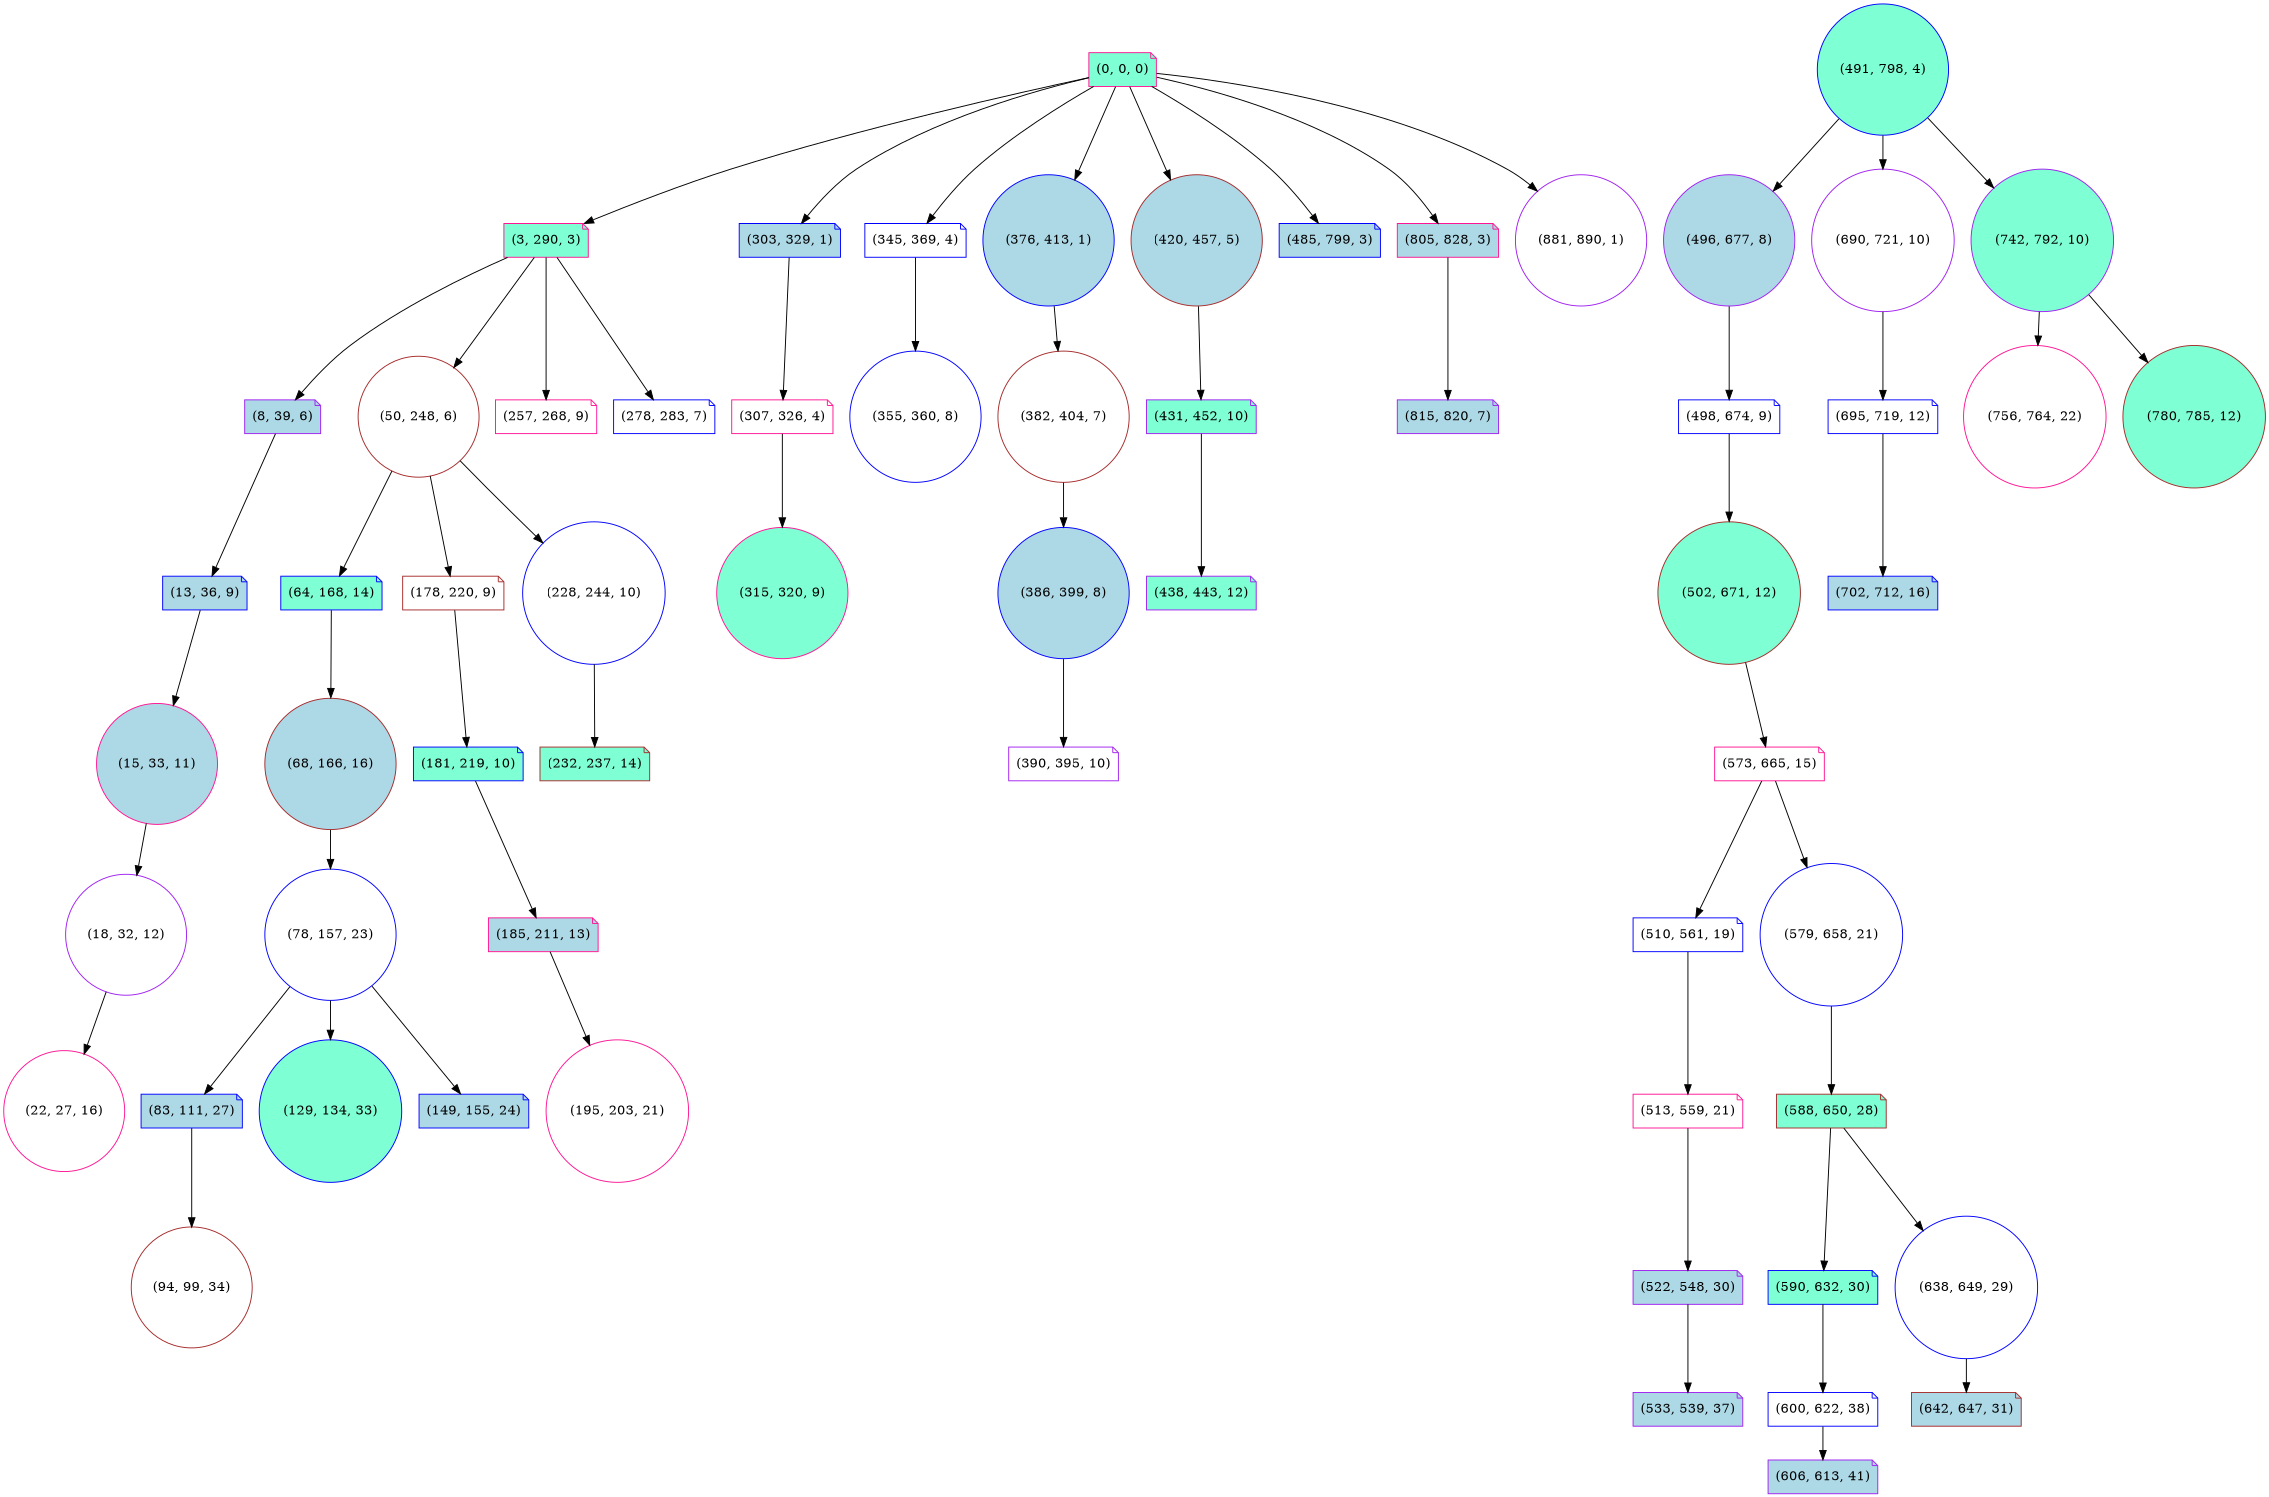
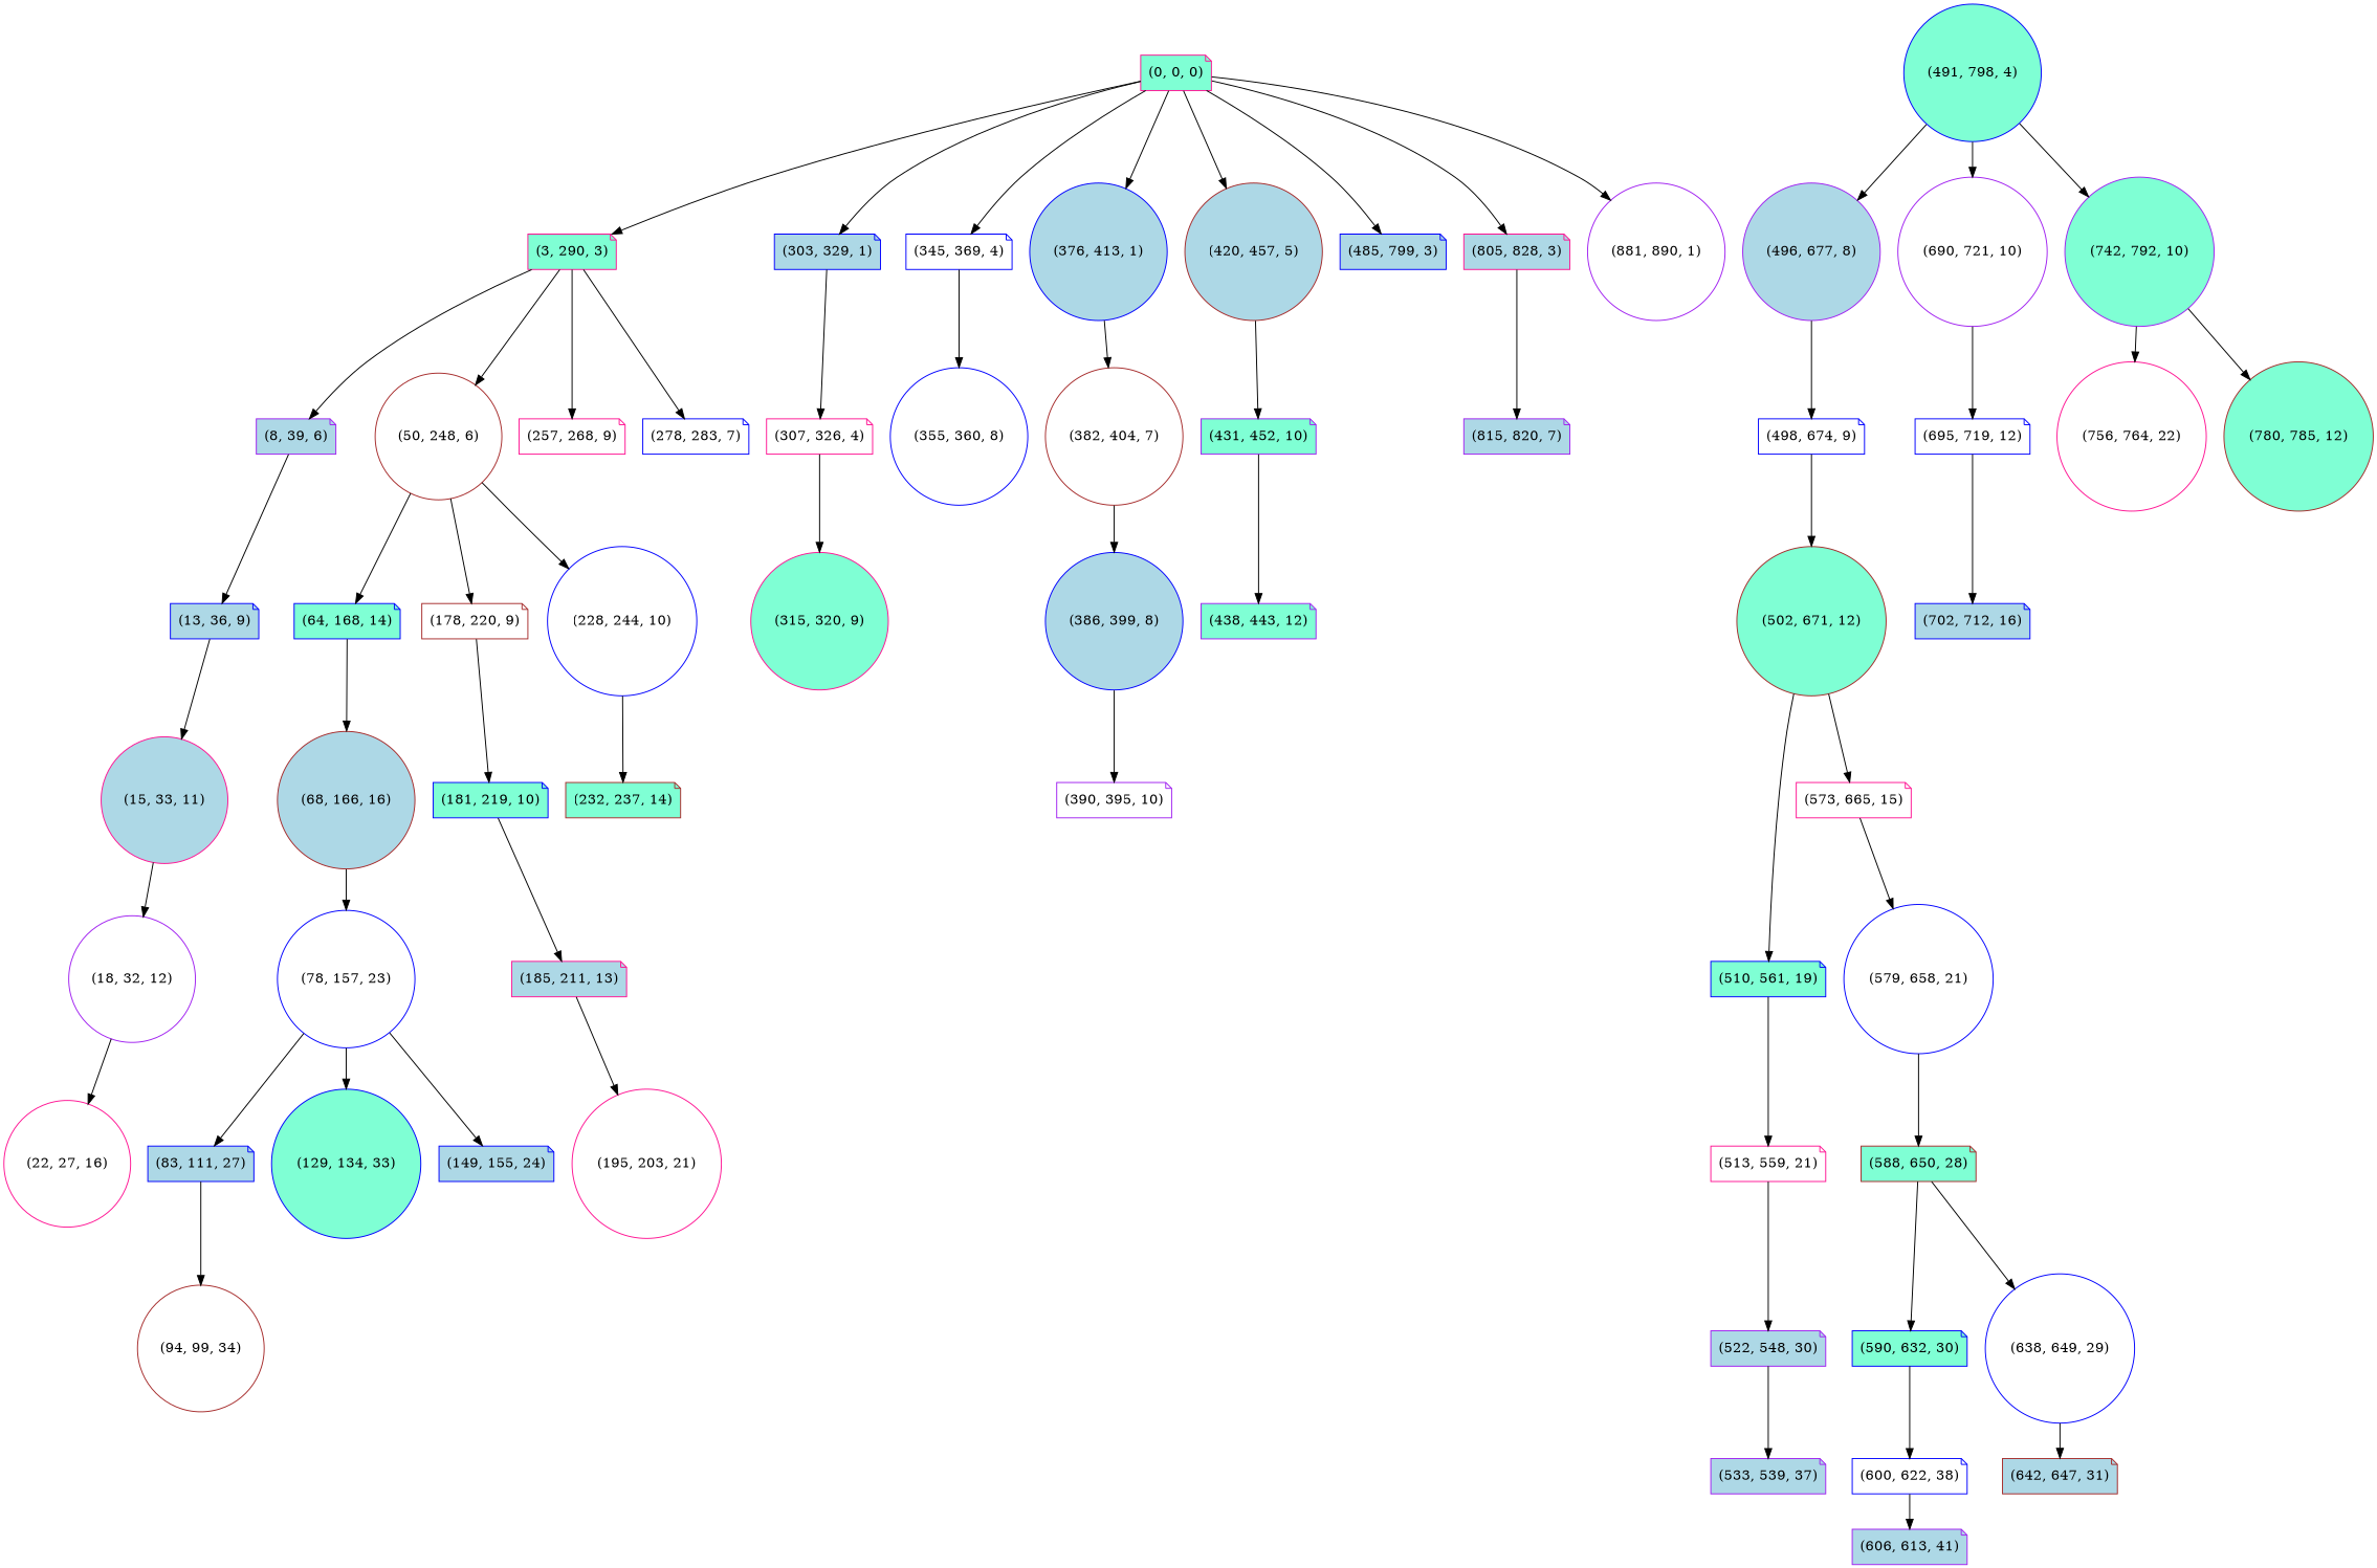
  digraph {
    node [color=blue fillcolor=white shape=note style=filled]
    "(0, 0, 0)" [color=deeppink fillcolor=aquamarine]
    "(3, 290, 3)" [color=deeppink fillcolor=aquamarine]
    "(303, 329, 1)" [fillcolor=lightblue]
    "(345, 369, 4)"
    "(376, 413, 1)" [fillcolor=lightblue shape=circle]
    "(420, 457, 5)" [color=brown fillcolor=lightblue shape=circle]
    "(485, 799, 3)" [fillcolor=lightblue]
    "(805, 828, 3)" [color=deeppink fillcolor=lightblue]
    "(881, 890, 1)" [color=purple shape=circle]
    "(8, 39, 6)" [color=purple fillcolor=lightblue]
    "(50, 248, 6)" [color=brown shape=circle]
    "(257, 268, 9)" [color=deeppink]
    "(278, 283, 7)"
    "(307, 326, 4)" [color=deeppink]
    "(355, 360, 8)" [shape=circle]
    "(382, 404, 7)" [color=brown shape=circle]
    "(431, 452, 10)" [color=purple fillcolor=aquamarine]
    "(815, 820, 7)" [color=purple fillcolor=lightblue]
    "(13, 36, 9)" [fillcolor=lightblue]
    "(64, 168, 14)" [fillcolor=aquamarine]
    "(178, 220, 9)" [color=brown]
    "(228, 244, 10)" [shape=circle]
    "(15, 33, 11)" [color=deeppink fillcolor=lightblue shape=circle]
    "(18, 32, 12)" [color=purple shape=circle]
    "(22, 27, 16)" [color=deeppink shape=circle]
    "(68, 166, 16)" [color=brown fillcolor=lightblue shape=circle]
    "(181, 219, 10)" [fillcolor=aquamarine]
    "(232, 237, 14)" [color=brown fillcolor=aquamarine]
    "(78, 157, 23)" [shape=circle]
    "(83, 111, 27)" [fillcolor=lightblue]
    "(129, 134, 33)" [fillcolor=aquamarine shape=circle]
    "(149, 155, 24)" [fillcolor=lightblue]
    "(94, 99, 34)" [color=brown shape=circle]
    "(185, 211, 13)" [color=deeppink fillcolor=lightblue]
    "(195, 203, 21)" [color=deeppink shape=circle]
    "(315, 320, 9)" [color=deeppink fillcolor=aquamarine shape=circle]
    "(386, 399, 8)" [fillcolor=lightblue shape=circle]
    "(390, 395, 10)" [color=purple]
    "(438, 443, 12)" [color=purple fillcolor=aquamarine]
    "(491, 798, 4)" [fillcolor=aquamarine shape=circle]
    "(496, 677, 8)" [color=purple fillcolor=lightblue shape=circle]
    "(690, 721, 10)" [color=purple shape=circle]
    "(742, 792, 10)" [color=purple fillcolor=aquamarine shape=circle]
    "(498, 674, 9)"
    "(695, 719, 12)"
    "(756, 764, 22)" [color=deeppink shape=circle]
    "(780, 785, 12)" [color=brown fillcolor=aquamarine shape=circle]
    "(502, 671, 12)" [color=brown fillcolor=aquamarine shape=circle]
-   "(510, 561, 19)"
+   "(510, 561, 19)" [fillcolor=aquamarine]
    "(573, 665, 15)" [color=deeppink]
    "(513, 559, 21)" [color=deeppink]
    "(579, 658, 21)" [shape=circle]
    "(522, 548, 30)" [color=purple fillcolor=lightblue]
    "(533, 539, 37)" [color=purple fillcolor=lightblue]
    "(588, 650, 28)" [color=brown fillcolor=aquamarine]
    "(590, 632, 30)" [fillcolor=aquamarine]
    "(638, 649, 29)" [shape=circle]
    "(600, 622, 38)"
    "(642, 647, 31)" [color=brown fillcolor=lightblue]
    "(606, 613, 41)" [color=purple fillcolor=lightblue]
    "(702, 712, 16)" [fillcolor=lightblue]
    "(0, 0, 0)" -> "(3, 290, 3)"
    "(0, 0, 0)" -> "(303, 329, 1)"
    "(0, 0, 0)" -> "(345, 369, 4)"
    "(0, 0, 0)" -> "(376, 413, 1)"
    "(0, 0, 0)" -> "(420, 457, 5)"
    "(0, 0, 0)" -> "(485, 799, 3)"
    "(0, 0, 0)" -> "(805, 828, 3)"
    "(0, 0, 0)" -> "(881, 890, 1)"
    "(3, 290, 3)" -> "(8, 39, 6)"
    "(3, 290, 3)" -> "(50, 248, 6)"
    "(3, 290, 3)" -> "(257, 268, 9)"
    "(3, 290, 3)" -> "(278, 283, 7)"
    "(303, 329, 1)" -> "(307, 326, 4)"
    "(345, 369, 4)" -> "(355, 360, 8)"
    "(376, 413, 1)" -> "(382, 404, 7)"
    "(420, 457, 5)" -> "(431, 452, 10)"
    "(805, 828, 3)" -> "(815, 820, 7)"
    "(8, 39, 6)" -> "(13, 36, 9)"
    "(50, 248, 6)" -> "(64, 168, 14)"
    "(50, 248, 6)" -> "(178, 220, 9)"
    "(50, 248, 6)" -> "(228, 244, 10)"
    "(307, 326, 4)" -> "(315, 320, 9)"
    "(382, 404, 7)" -> "(386, 399, 8)"
    "(431, 452, 10)" -> "(438, 443, 12)"
    "(13, 36, 9)" -> "(15, 33, 11)"
    "(64, 168, 14)" -> "(68, 166, 16)"
    "(178, 220, 9)" -> "(181, 219, 10)"
    "(228, 244, 10)" -> "(232, 237, 14)"
    "(15, 33, 11)" -> "(18, 32, 12)"
    "(18, 32, 12)" -> "(22, 27, 16)"
    "(68, 166, 16)" -> "(78, 157, 23)"
    "(181, 219, 10)" -> "(185, 211, 13)"
    "(78, 157, 23)" -> "(83, 111, 27)"
    "(78, 157, 23)" -> "(129, 134, 33)"
    "(78, 157, 23)" -> "(149, 155, 24)"
    "(83, 111, 27)" -> "(94, 99, 34)"
    "(185, 211, 13)" -> "(195, 203, 21)"
    "(386, 399, 8)" -> "(390, 395, 10)"
    "(491, 798, 4)" -> "(496, 677, 8)"
    "(491, 798, 4)" -> "(690, 721, 10)"
    "(491, 798, 4)" -> "(742, 792, 10)"
    "(496, 677, 8)" -> "(498, 674, 9)"
    "(690, 721, 10)" -> "(695, 719, 12)"
    "(742, 792, 10)" -> "(756, 764, 22)"
    "(742, 792, 10)" -> "(780, 785, 12)"
    "(498, 674, 9)" -> "(502, 671, 12)"
    "(695, 719, 12)" -> "(702, 712, 16)"
-   "(573, 665, 15)" -> "(510, 561, 19)"
+   "(502, 671, 12)" -> "(510, 561, 19)"
    "(502, 671, 12)" -> "(573, 665, 15)"
    "(510, 561, 19)" -> "(513, 559, 21)"
    "(573, 665, 15)" -> "(579, 658, 21)"
    "(513, 559, 21)" -> "(522, 548, 30)"
    "(579, 658, 21)" -> "(588, 650, 28)"
    "(522, 548, 30)" -> "(533, 539, 37)"
    "(588, 650, 28)" -> "(590, 632, 30)"
    "(588, 650, 28)" -> "(638, 649, 29)"
    "(590, 632, 30)" -> "(600, 622, 38)"
    "(638, 649, 29)" -> "(642, 647, 31)"
    "(600, 622, 38)" -> "(606, 613, 41)"
  }
